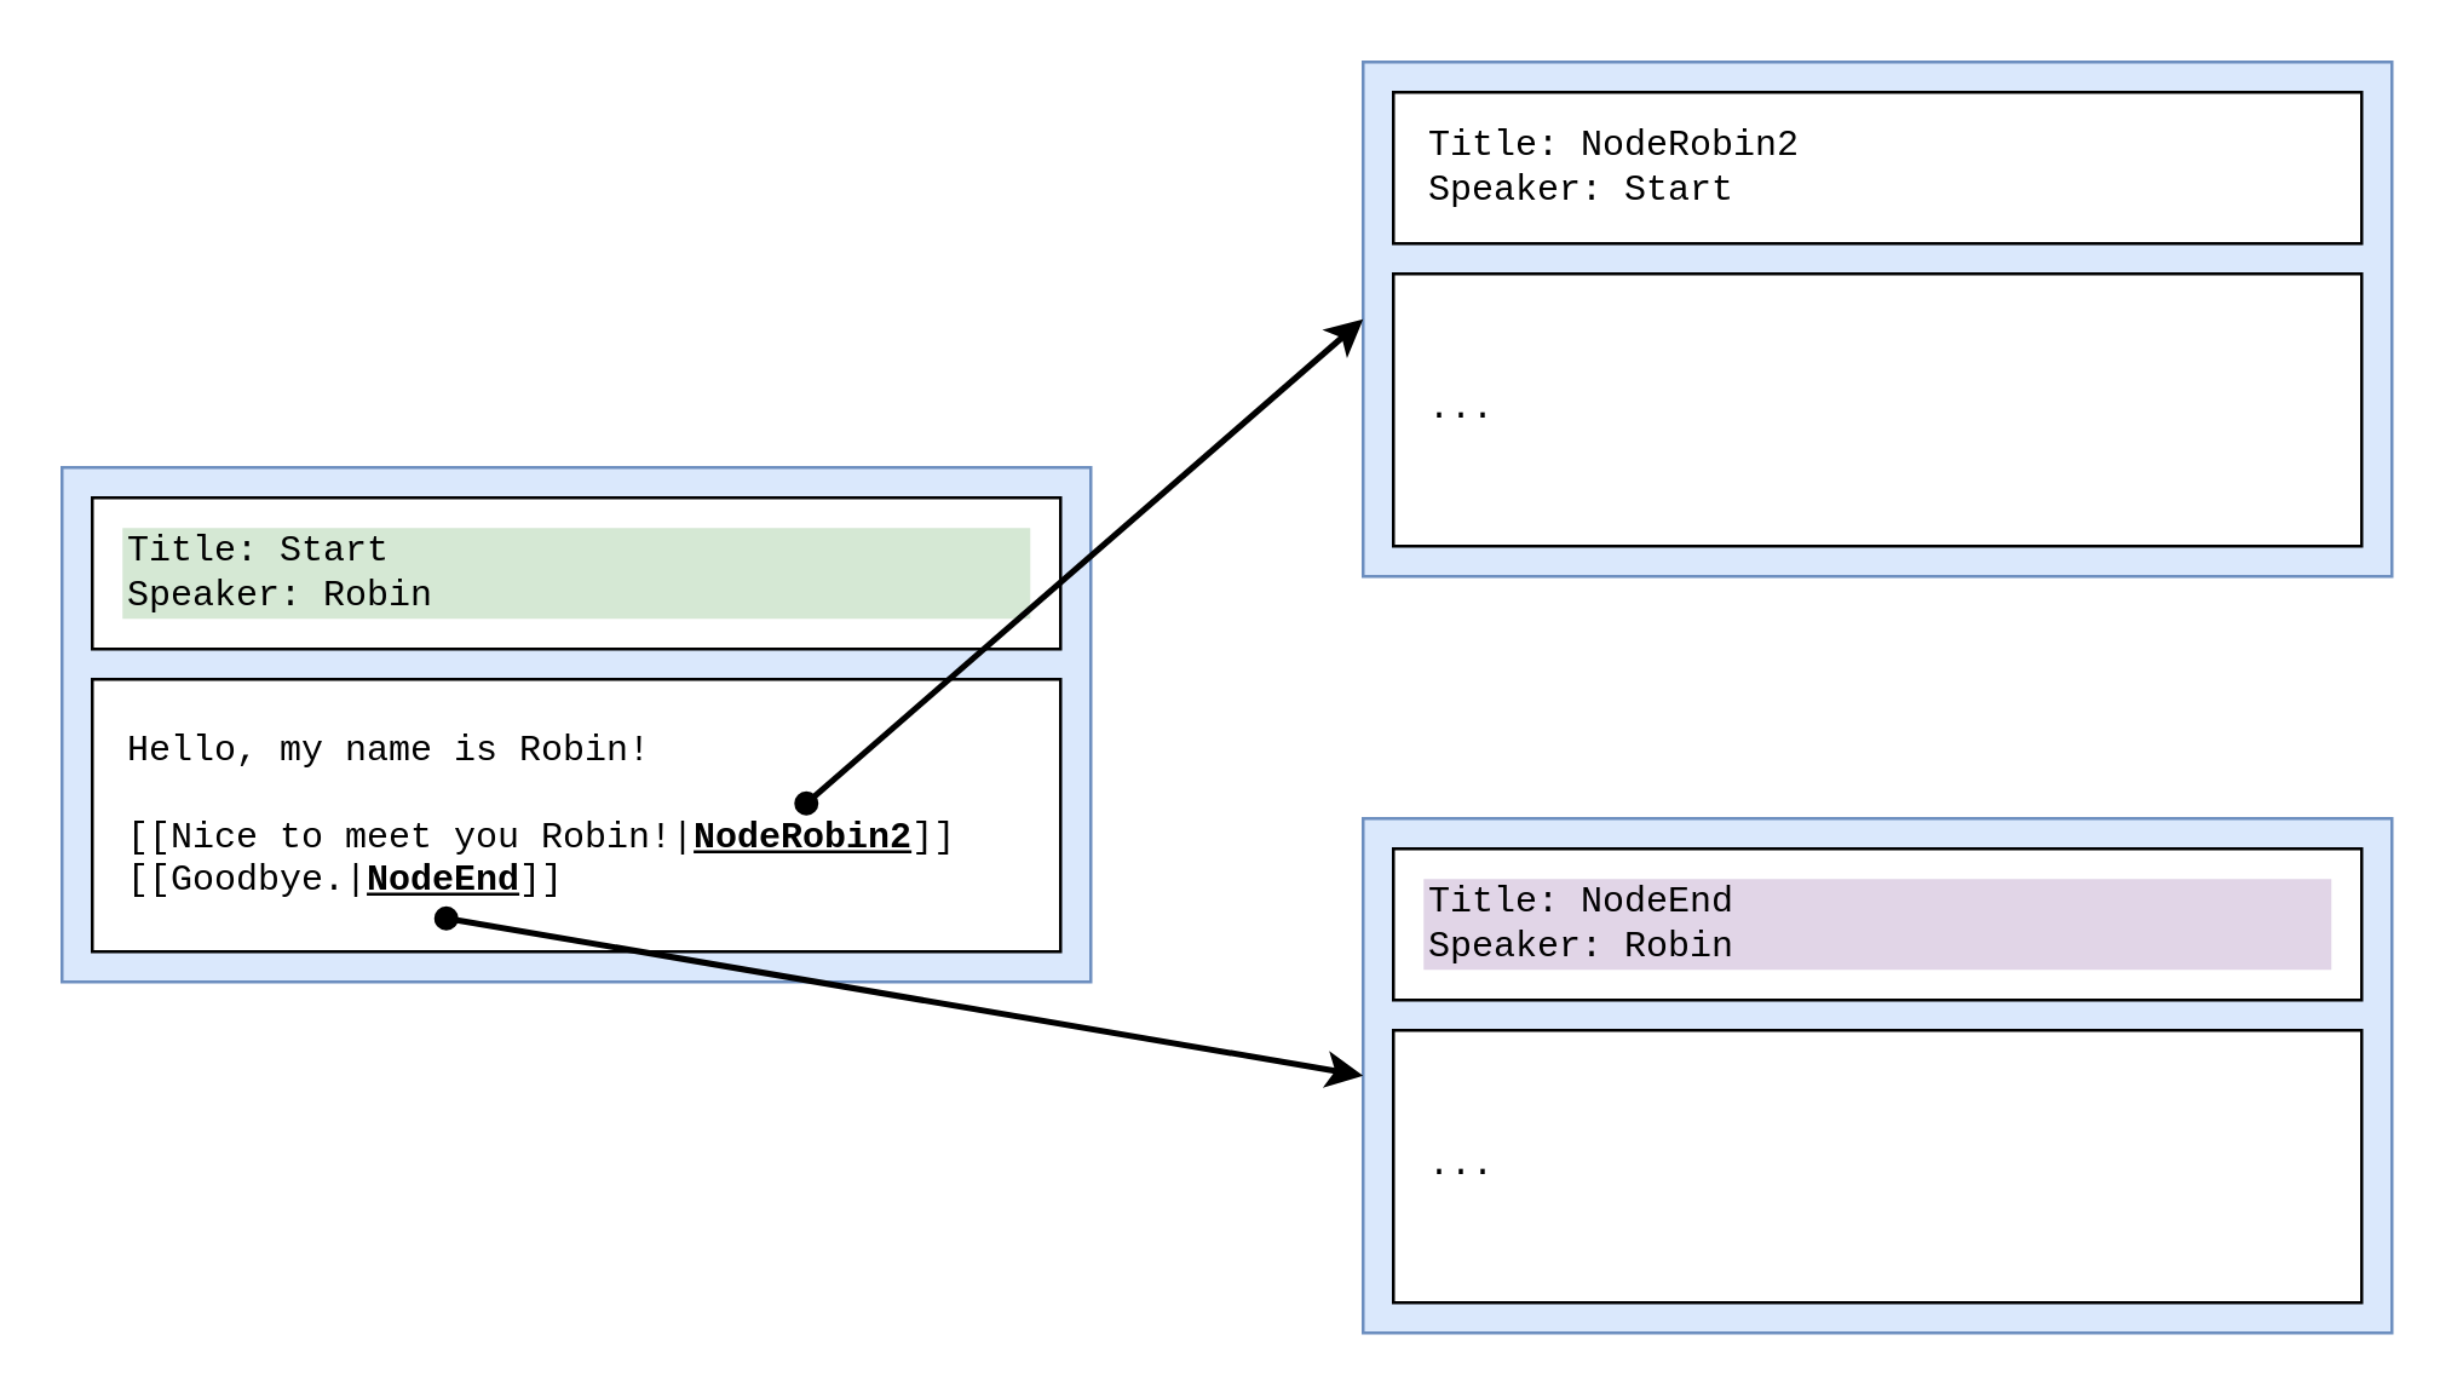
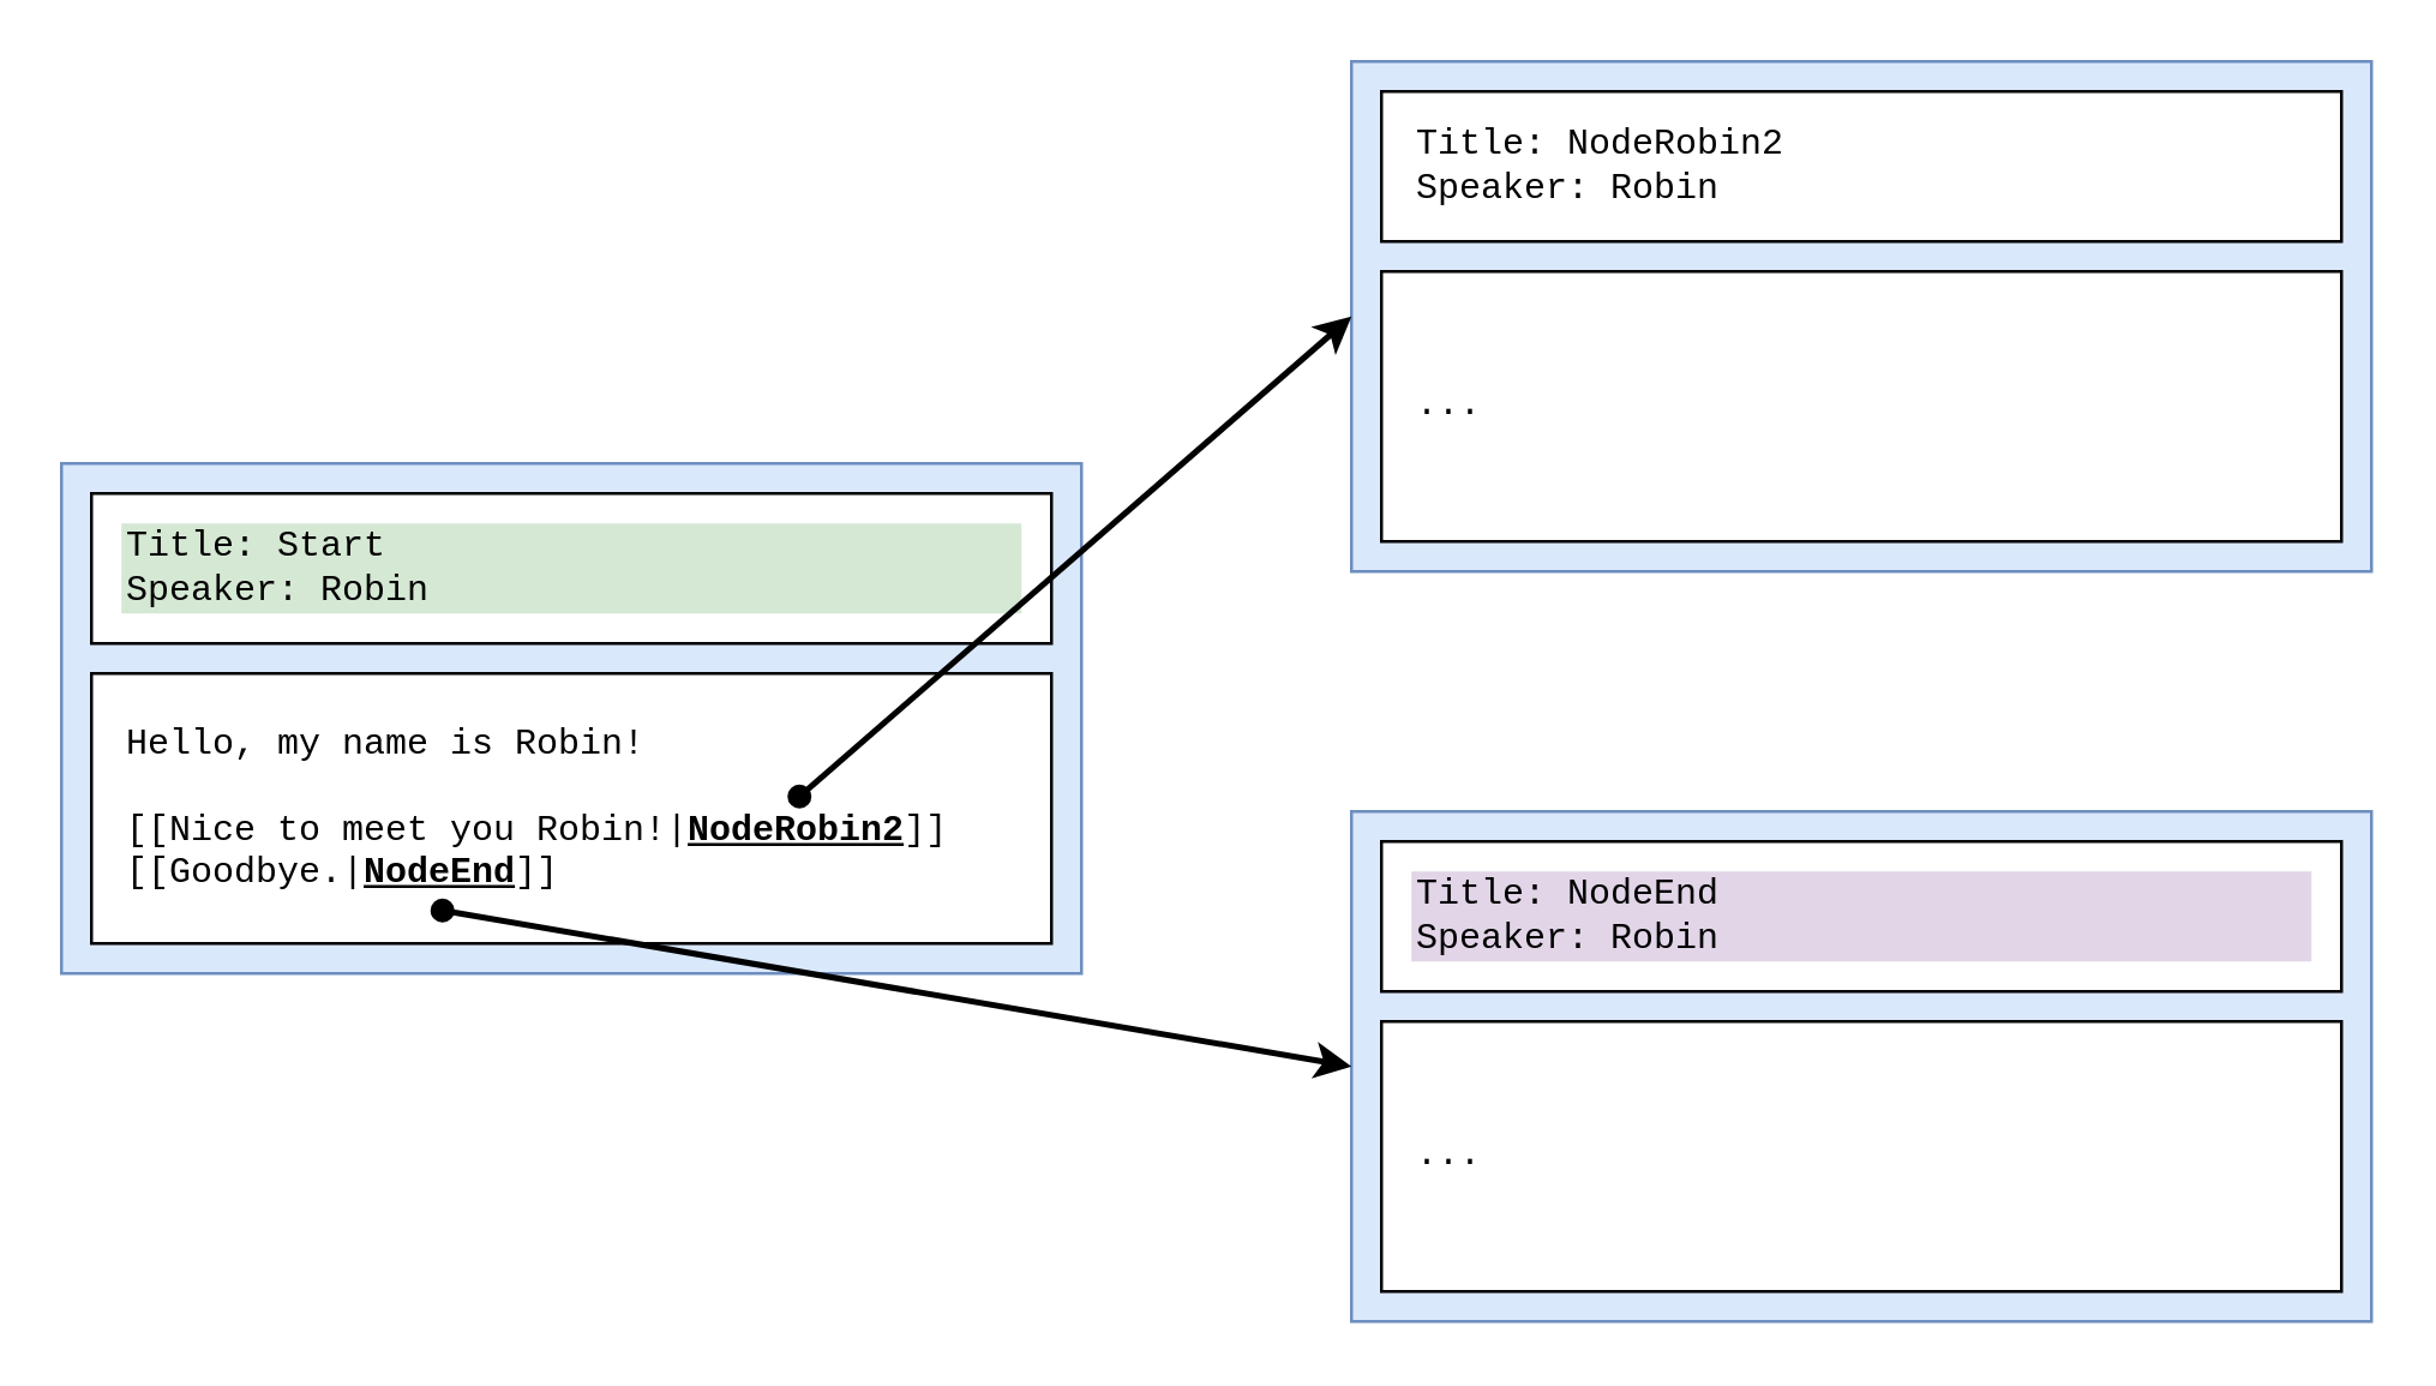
  <mxCell id="0" />
  <mxCell id="1" parent="0" />
  <mxCell id="2" value="" style="group" vertex="1" connectable="0" parent="1"><mxGeometry x="20" y="154" width="340" height="170" as="geometry" /></mxCell>
  <mxCell id="3" value="" style="rounded=1;whiteSpace=wrap;html=1;fontFamily=Courier New;align=left;arcSize=0;fillColor=#dae8fc;strokeColor=#6c8ebf;" vertex="1" parent="2"><mxGeometry width="340" height="170" as="geometry" /></mxCell>
  <mxCell id="4" value="" style="group" vertex="1" connectable="0" parent="2"><mxGeometry x="10" y="70" width="320" height="90" as="geometry" /></mxCell>
  <mxCell id="5" value="" style="rounded=0;whiteSpace=wrap;align=left;fontFamily=Courier New;html=1;" vertex="1" parent="4"><mxGeometry width="320" height="90" as="geometry" /></mxCell>
  <mxCell id="6" value="Hello, my name is Robin!&lt;br&gt;&lt;br&gt;[[Nice to meet you Robin!|&lt;b&gt;&lt;u&gt;NodeRobin2&lt;/u&gt;&lt;/b&gt;]]&lt;br&gt;[[Goodbye.|&lt;b&gt;&lt;u&gt;NodeEnd&lt;/u&gt;&lt;/b&gt;]]" style="rounded=0;whiteSpace=wrap;align=left;fontFamily=Courier New;html=1;strokeColor=none;" vertex="1" parent="4"><mxGeometry x="10" y="10" width="300" height="70" as="geometry" /></mxCell>
  <mxCell id="7" value="" style="group" vertex="1" connectable="0" parent="2"><mxGeometry x="10" y="10" width="320" height="50" as="geometry" /></mxCell>
  <mxCell id="8" value="" style="rounded=0;whiteSpace=wrap;html=1;fontFamily=Courier New;align=left;" vertex="1" parent="7"><mxGeometry width="320" height="50" as="geometry" /></mxCell>
  <mxCell id="9" value="Title: Start&lt;br&gt;Speaker: Robin" style="rounded=0;whiteSpace=wrap;html=1;fontFamily=Courier New;align=left;strokeColor=none;fillColor=#d5e8d4;" vertex="1" parent="7"><mxGeometry x="10" y="10" width="300" height="30" as="geometry" /></mxCell>
  <mxCell id="10" value="" style="group" vertex="1" connectable="0" parent="1"><mxGeometry x="450" y="20" width="340" height="170" as="geometry" /></mxCell>
  <mxCell id="11" value="" style="rounded=1;whiteSpace=wrap;html=1;fontFamily=Courier New;align=left;arcSize=0;fillColor=#dae8fc;strokeColor=#6c8ebf;" vertex="1" parent="10"><mxGeometry width="340" height="170" as="geometry" /></mxCell>
  <mxCell id="12" value="" style="group" vertex="1" connectable="0" parent="10"><mxGeometry x="10" y="70" width="320" height="90" as="geometry" /></mxCell>
  <mxCell id="13" value="" style="rounded=0;whiteSpace=wrap;align=left;fontFamily=Courier New;html=1;" vertex="1" parent="12"><mxGeometry width="320" height="90" as="geometry" /></mxCell>
  <mxCell id="14" value="..." style="rounded=0;whiteSpace=wrap;align=left;fontFamily=Courier New;html=1;strokeColor=none;" vertex="1" parent="12"><mxGeometry x="10" y="10" width="300" height="70" as="geometry" /></mxCell>
  <mxCell id="15" value="" style="group" vertex="1" connectable="0" parent="10"><mxGeometry x="10" y="10" width="320" height="50" as="geometry" /></mxCell>
  <mxCell id="16" value="" style="rounded=0;whiteSpace=wrap;html=1;fontFamily=Courier New;align=left;" vertex="1" parent="15"><mxGeometry width="320" height="50" as="geometry" /></mxCell>
- <mxCell id="17" value="Title: NodeRobin2&lt;br&gt;Speaker: Start" style="rounded=0;whiteSpace=wrap;html=1;fontFamily=Courier New;align=left;strokeColor=none;" vertex="1" parent="15"><mxGeometry x="10" y="10" width="300" height="30" as="geometry" /></mxCell>
+ <mxCell id="17" value="Title: NodeRobin2&lt;br&gt;Speaker: Robin" style="rounded=0;whiteSpace=wrap;html=1;fontFamily=Courier New;align=left;strokeColor=none;" vertex="1" parent="15"><mxGeometry x="10" y="10" width="300" height="30" as="geometry" /></mxCell>
  <mxCell id="18" value="" style="group" vertex="1" connectable="0" parent="1"><mxGeometry x="450" y="270" width="340" height="170" as="geometry" /></mxCell>
  <mxCell id="19" value="" style="rounded=1;whiteSpace=wrap;html=1;fontFamily=Courier New;align=left;arcSize=0;fillColor=#dae8fc;strokeColor=#6c8ebf;" vertex="1" parent="18"><mxGeometry width="340" height="170" as="geometry" /></mxCell>
  <mxCell id="20" value="" style="group" vertex="1" connectable="0" parent="18"><mxGeometry x="10" y="70" width="320" height="90" as="geometry" /></mxCell>
  <mxCell id="21" value="" style="rounded=0;whiteSpace=wrap;align=left;fontFamily=Courier New;html=1;" vertex="1" parent="20"><mxGeometry width="320" height="90" as="geometry" /></mxCell>
  <mxCell id="22" value="..." style="rounded=0;whiteSpace=wrap;align=left;fontFamily=Courier New;html=1;strokeColor=none;" vertex="1" parent="20"><mxGeometry x="10" y="10" width="300" height="70" as="geometry" /></mxCell>
  <mxCell id="23" value="" style="group" vertex="1" connectable="0" parent="18"><mxGeometry x="10" y="10" width="320" height="50" as="geometry" /></mxCell>
  <mxCell id="24" value="" style="rounded=0;whiteSpace=wrap;html=1;fontFamily=Courier New;align=left;" vertex="1" parent="23"><mxGeometry width="320" height="50" as="geometry" /></mxCell>
  <mxCell id="25" value="Title: NodeEnd&lt;br&gt;Speaker: Robin" style="rounded=0;whiteSpace=wrap;html=1;fontFamily=Courier New;align=left;strokeColor=none;fillColor=#e1d5e7;" vertex="1" parent="23"><mxGeometry x="10" y="10" width="300" height="30" as="geometry" /></mxCell>
  <mxCell id="26" value="" style="endArrow=classic;html=1;fontFamily=Courier New;startArrow=oval;startFill=1;strokeWidth=2;entryX=0;entryY=0.5;entryDx=0;entryDy=0;" edge="1" parent="1" target="11"><mxGeometry width="50" height="50" relative="1" as="geometry"><mxPoint x="266" y="265" as="sourcePoint" /><mxPoint x="360" y="80" as="targetPoint" /></mxGeometry></mxCell>
  <mxCell id="27" value="" style="endArrow=classic;html=1;fontFamily=Courier New;startArrow=oval;startFill=1;strokeWidth=2;entryX=0;entryY=0.5;entryDx=0;entryDy=0;" edge="1" parent="1" target="19"><mxGeometry width="50" height="50" relative="1" as="geometry"><mxPoint x="147" y="303" as="sourcePoint" /><mxPoint x="270" y="400" as="targetPoint" /></mxGeometry></mxCell>
